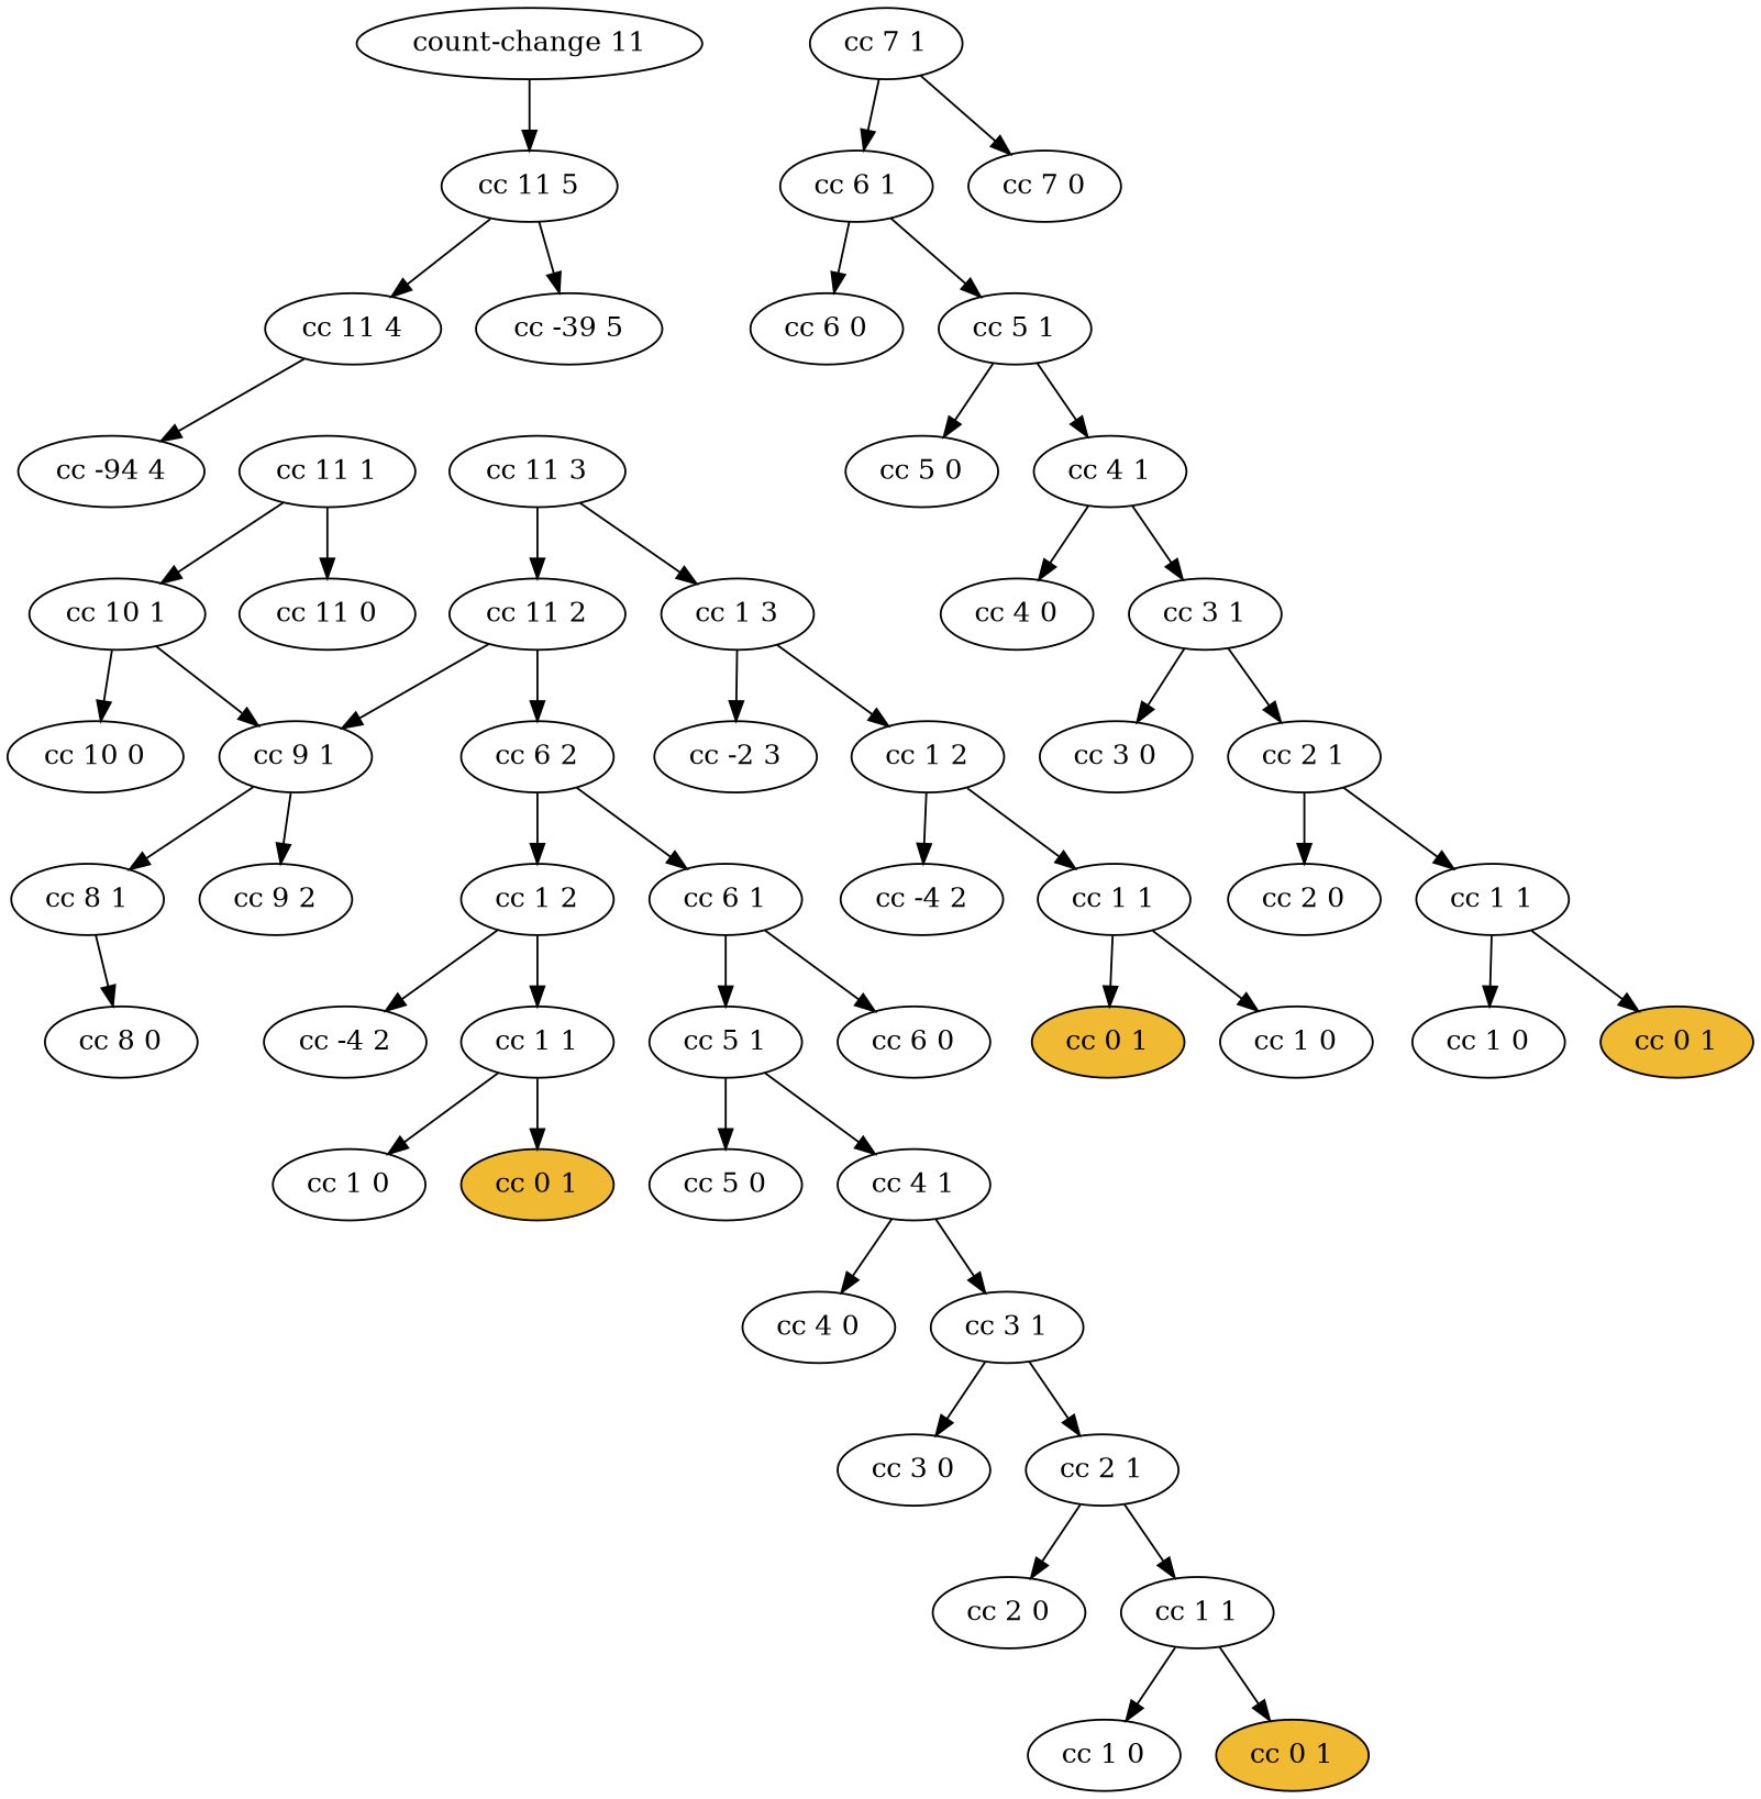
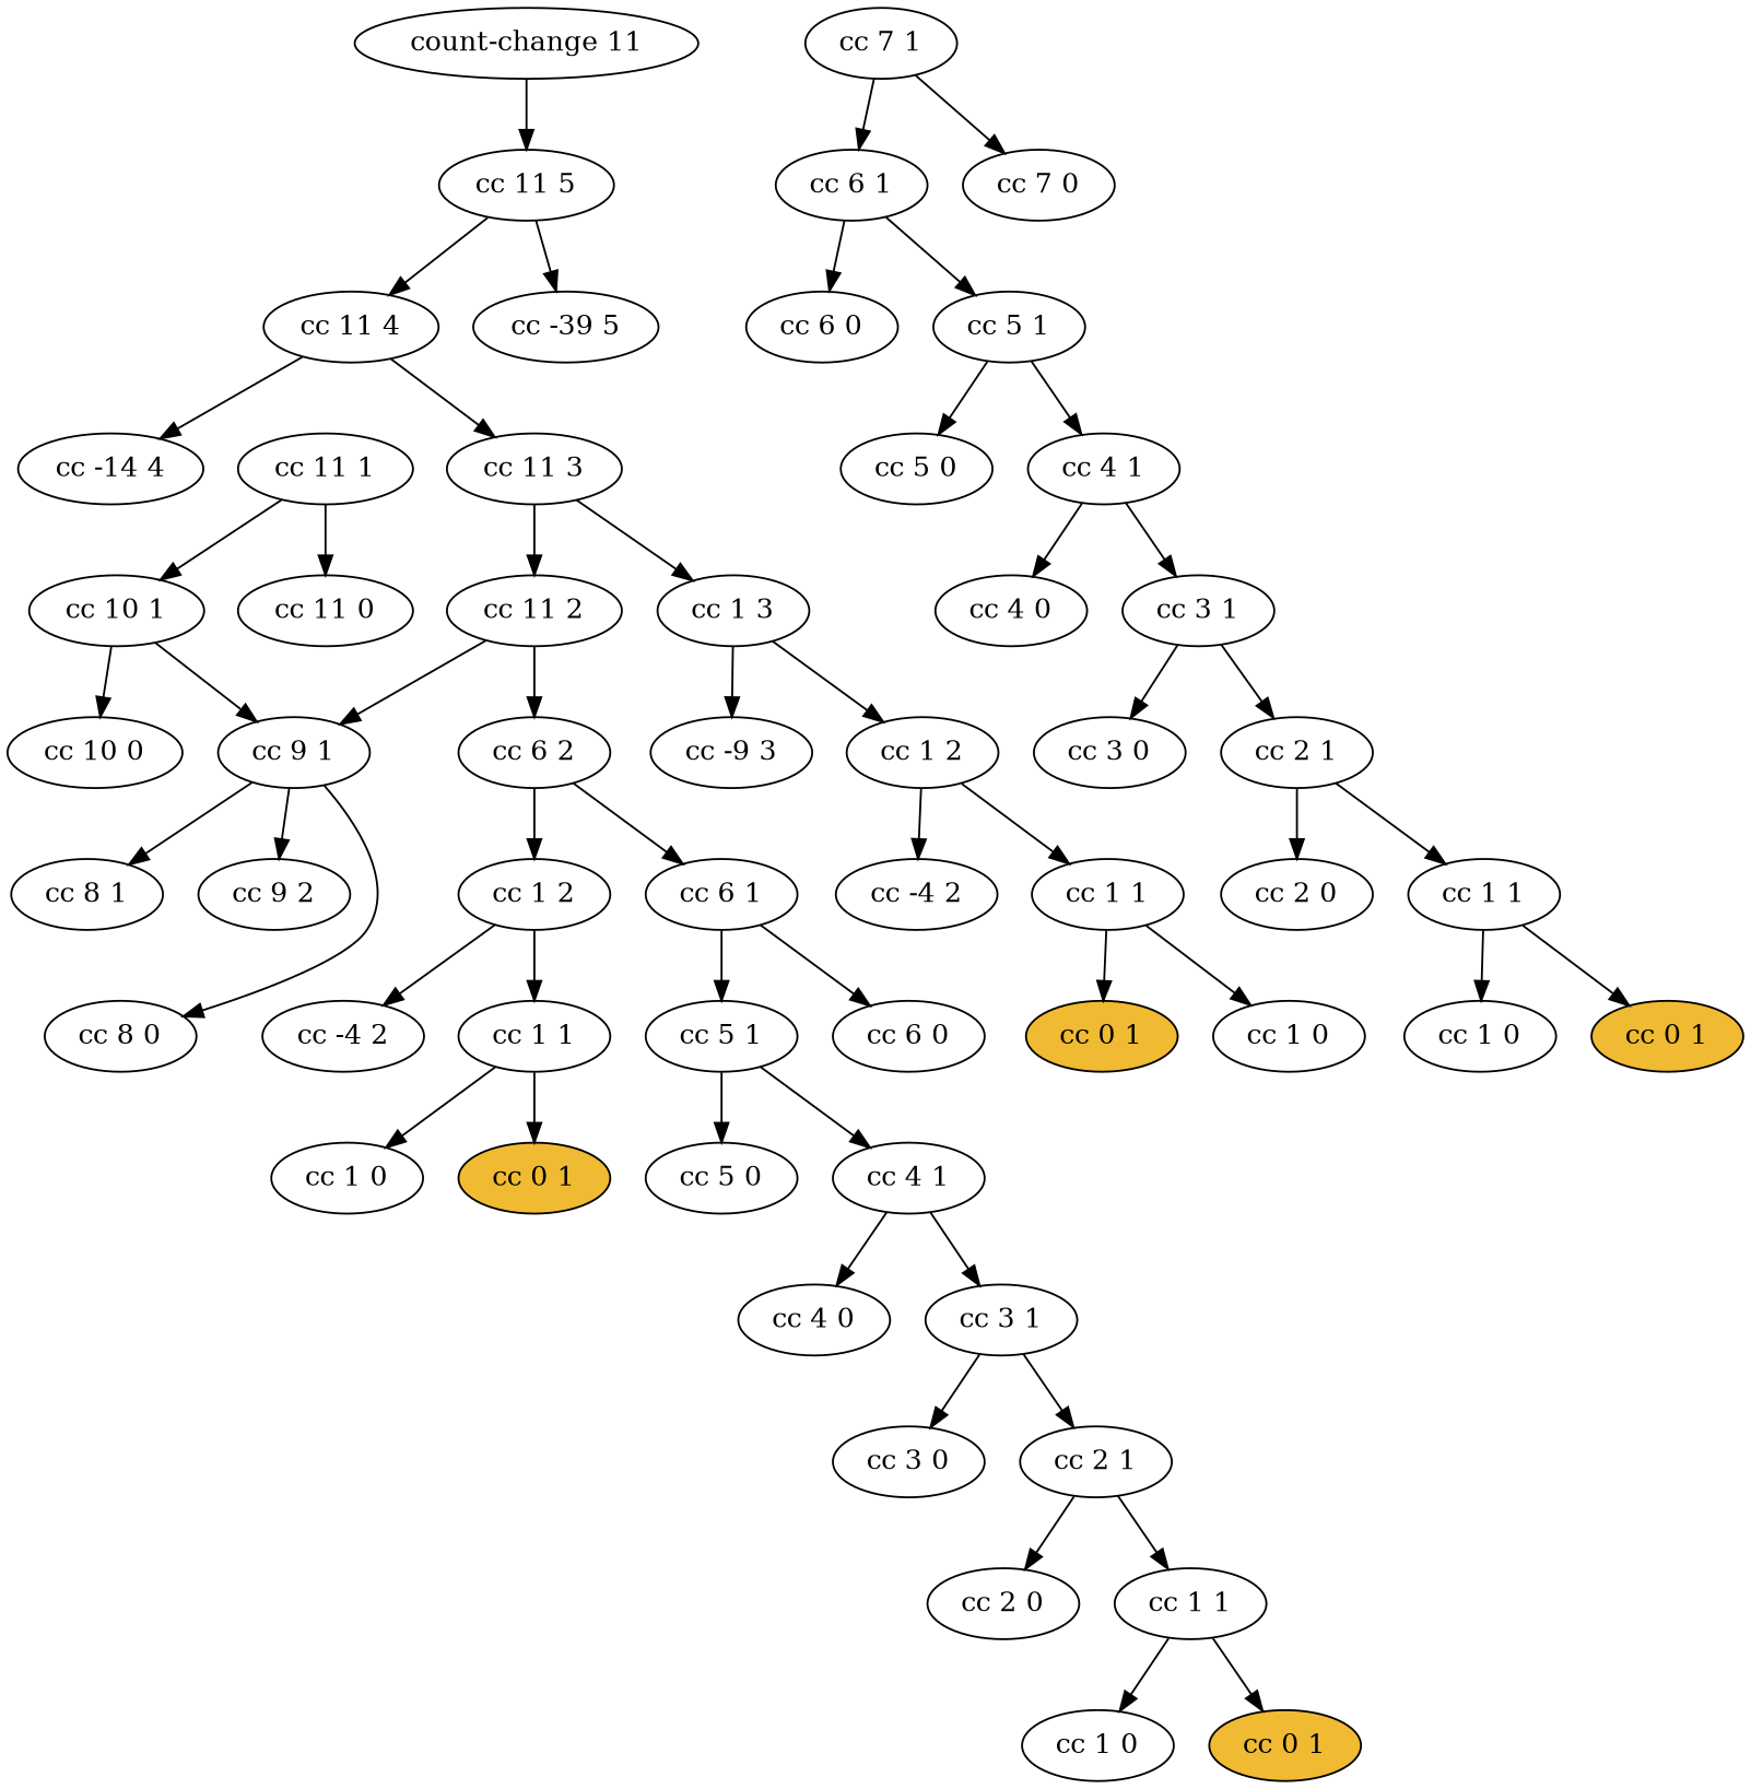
  digraph {
    "count-change 11"
    "cc 11 5"
    "cc 11 4"
    "cc -39 5"
    "cc 11 3"
-   "cc -14 4" [label="cc -94 4"]
+   "cc -14 4"
    "cc 11 2"
    "cc 1 3"
    "cc 6 2"
    "cc 9 1"
    n11 [label="cc 1 2"]
-   "cc -9 3" [label="cc -2 3"]
+   "cc -9 3"
    "cc 11 1"
    "cc 11 0"
    "cc 10 1"
    n16 [label="cc 6 1"]
    n17 [label="cc 1 2"]
    n18 [label="cc 1 1"]
    n19 [label="cc -4 2"]
    n20 [label="cc 1 0"]
    n21 [fillcolor="#F0BA32" label="cc 0 1" style=filled]
    "cc 10 0"
    n23 [label="cc 6 0"]
    n24 [label="cc 5 1"]
    n25 [label="cc 1 1"]
    n26 [label="cc -4 2"]
    n27 [label="cc 5 0"]
    n28 [label="cc 4 1"]
    n29 [label="cc 1 0"]
    n30 [fillcolor="#F0BA32" label="cc 0 1" style=filled]
    n31 [label="cc 4 0"]
    n32 [label="cc 3 1"]
    n33 [label="cc 3 0"]
    n34 [label="cc 2 1"]
    n35 [label="cc 2 0"]
    n36 [label="cc 1 1"]
    n37 [label="cc 1 0"]
    n38 [fillcolor="#F0BA32" label="cc 0 1" style=filled]
    n39 [label="cc 9 2"]
    "cc 8 1"
    "cc 8 0"
    n42 [label="cc 6 1"]
    "cc 7 1"
    "cc 7 0"
    n45 [label="cc 6 0"]
    n46 [label="cc 5 1"]
    n47 [label="cc 5 0"]
    n48 [label="cc 4 1"]
    n49 [label="cc 4 0"]
    n50 [label="cc 3 1"]
    n51 [label="cc 3 0"]
    n52 [label="cc 2 1"]
    n53 [label="cc 2 0"]
    n54 [label="cc 1 1"]
    n55 [label="cc 1 0"]
    n56 [fillcolor="#F0BA32" label="cc 0 1" style=filled]
    "count-change 11" -> "cc 11 5"
    "cc 11 5" -> "cc 11 4"
    "cc 11 5" -> "cc -39 5"
+   "cc 11 4" -> "cc 11 3"
    "cc 11 4" -> "cc -14 4"
    "cc 11 3" -> "cc 11 2"
    "cc 11 3" -> "cc 1 3"
    "cc 11 2" -> "cc 6 2"
    "cc 11 2" -> "cc 9 1"
    "cc 1 3" -> n11
    "cc 1 3" -> "cc -9 3"
    "cc 6 2" -> n16
    "cc 6 2" -> n17
    "cc 9 1" -> n39
    "cc 9 1" -> "cc 8 1"
    n11 -> n18
    n11 -> n19
    "cc 11 1" -> "cc 11 0"
    "cc 11 1" -> "cc 10 1"
    "cc 10 1" -> "cc 9 1"
    "cc 10 1" -> "cc 10 0"
    n16 -> n23
    n16 -> n24
    n17 -> n25
    n17 -> n26
    n18 -> n20
    n18 -> n21
    n24 -> n27
    n24 -> n28
    n25 -> n29
    n25 -> n30
    n28 -> n31
    n28 -> n32
    n32 -> n33
    n32 -> n34
    n34 -> n35
    n34 -> n36
    n36 -> n37
    n36 -> n38
-   "cc 8 1" -> "cc 8 0"
+   "cc 9 1" -> "cc 8 0"
    n42 -> n45
    n42 -> n46
    "cc 7 1" -> n42
    "cc 7 1" -> "cc 7 0"
    n46 -> n47
    n46 -> n48
    n48 -> n49
    n48 -> n50
    n50 -> n51
    n50 -> n52
    n52 -> n53
    n52 -> n54
    n54 -> n55
    n54 -> n56
  }
